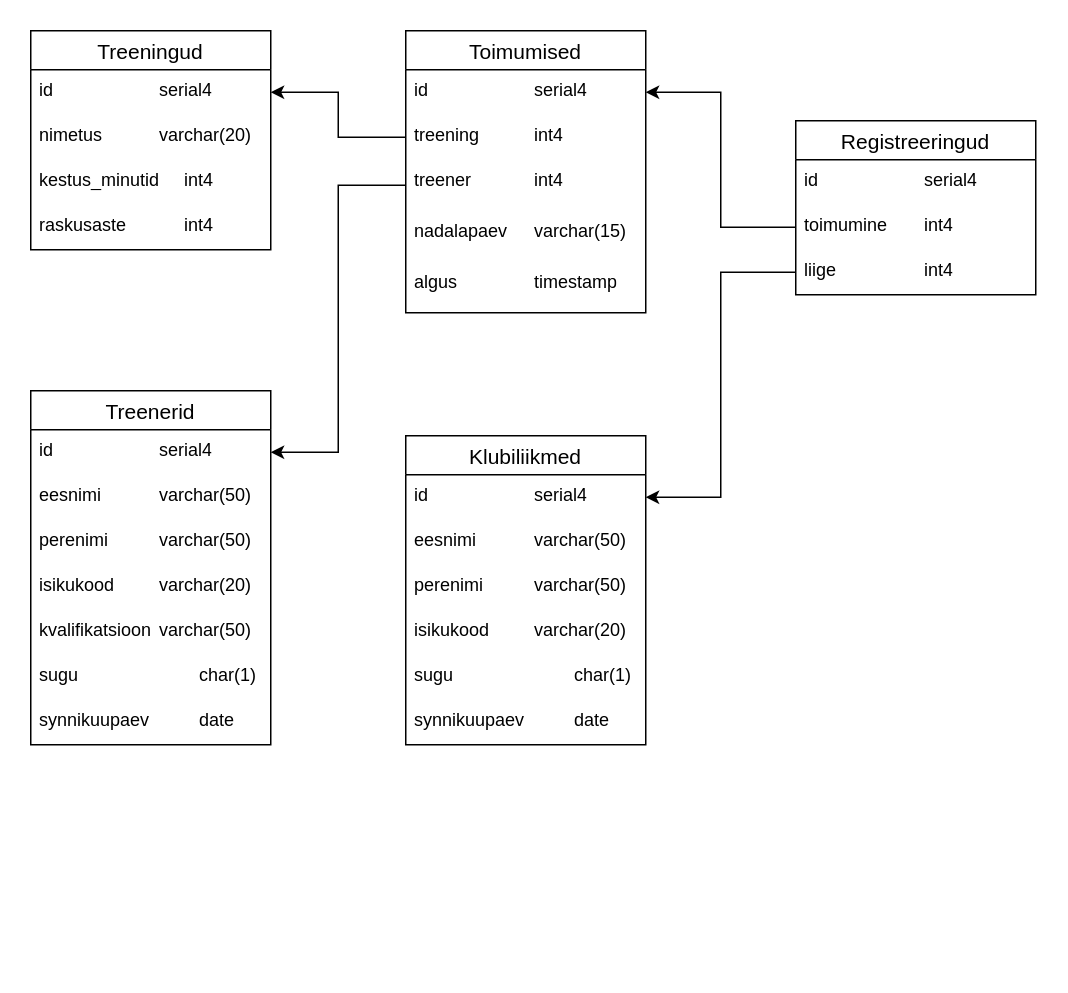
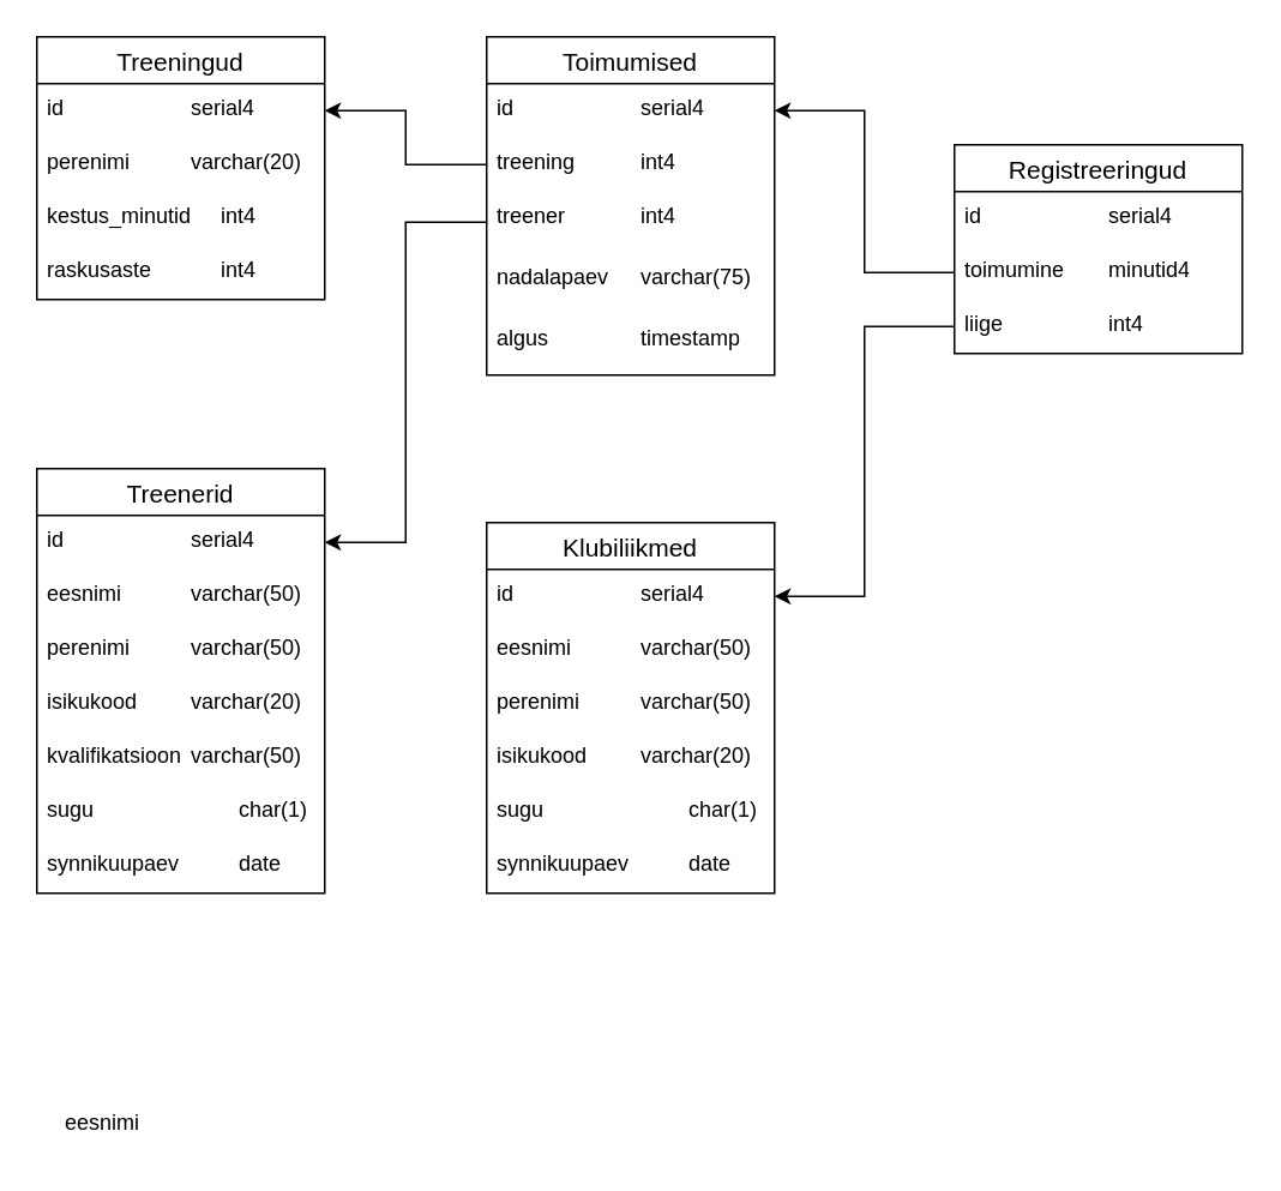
  <mxCell id="0" />
  <mxCell id="1" parent="0" />
  <mxCell id="2" value="Treeningud" style="swimlane;fontStyle=0;childLayout=stackLayout;horizontal=1;startSize=26;horizontalStack=0;resizeParent=1;resizeParentMax=0;resizeLast=0;collapsible=1;marginBottom=0;align=center;fontSize=14;" vertex="1" parent="1"><mxGeometry x="20" y="20" width="160" height="146" as="geometry" /></mxCell>
  <mxCell id="3" value="id&lt;span style=&quot;white-space: pre;&quot;&gt;&#09;&lt;/span&gt;&lt;span style=&quot;white-space: pre;&quot;&gt;&#09;&lt;/span&gt;&lt;span style=&quot;white-space: pre;&quot;&gt;&#09;&lt;/span&gt;serial4" style="text;strokeColor=none;fillColor=none;spacingLeft=4;spacingRight=4;overflow=hidden;rotatable=0;points=[[0,0.5],[1,0.5]];portConstraint=eastwest;fontSize=12;whiteSpace=wrap;html=1;" vertex="1" parent="2"><mxGeometry y="26" width="160" height="30" as="geometry" /></mxCell>
- <mxCell id="4" value="nimetus&lt;span style=&quot;white-space: pre;&quot;&gt;&#09;&lt;/span&gt;&lt;span style=&quot;white-space: pre;&quot;&gt;&#09;&lt;/span&gt;varchar(20)" style="text;strokeColor=none;fillColor=none;spacingLeft=4;spacingRight=4;overflow=hidden;rotatable=0;points=[[0,0.5],[1,0.5]];portConstraint=eastwest;fontSize=12;whiteSpace=wrap;html=1;" vertex="1" parent="2"><mxGeometry y="56" width="160" height="30" as="geometry" /></mxCell>
+ <mxCell id="4" value="perenimi&lt;span style=&quot;white-space: pre;&quot;&gt;&#09;&lt;/span&gt;&lt;span style=&quot;white-space: pre;&quot;&gt;&#09;&lt;/span&gt;varchar(20)" style="text;strokeColor=none;fillColor=none;spacingLeft=4;spacingRight=4;overflow=hidden;rotatable=0;points=[[0,0.5],[1,0.5]];portConstraint=eastwest;fontSize=12;whiteSpace=wrap;html=1;" vertex="1" parent="2"><mxGeometry y="56" width="160" height="30" as="geometry" /></mxCell>
  <mxCell id="5" value="kestus_minutid&amp;nbsp; &amp;nbsp; &amp;nbsp;int4" style="text;strokeColor=none;fillColor=none;spacingLeft=4;spacingRight=4;overflow=hidden;rotatable=0;points=[[0,0.5],[1,0.5]];portConstraint=eastwest;fontSize=12;whiteSpace=wrap;html=1;" vertex="1" parent="2"><mxGeometry y="86" width="160" height="30" as="geometry" /></mxCell>
  <mxCell id="6" value="raskusaste&lt;span style=&quot;white-space: pre;&quot;&gt;&#09;&lt;/span&gt;&amp;nbsp; &amp;nbsp; &amp;nbsp;int4" style="text;strokeColor=none;fillColor=none;spacingLeft=4;spacingRight=4;overflow=hidden;rotatable=0;points=[[0,0.5],[1,0.5]];portConstraint=eastwest;fontSize=12;whiteSpace=wrap;html=1;" vertex="1" parent="2"><mxGeometry y="116" width="160" height="30" as="geometry" /></mxCell>
  <mxCell id="7" value="Treenerid" style="swimlane;fontStyle=0;childLayout=stackLayout;horizontal=1;startSize=26;horizontalStack=0;resizeParent=1;resizeParentMax=0;resizeLast=0;collapsible=1;marginBottom=0;align=center;fontSize=14;" vertex="1" parent="1"><mxGeometry x="20" y="260" width="160" height="236" as="geometry" /></mxCell>
  <mxCell id="8" value="id&lt;span style=&quot;white-space: pre;&quot;&gt;&#09;&lt;/span&gt;&lt;span style=&quot;white-space: pre;&quot;&gt;&#09;&lt;/span&gt;&lt;span style=&quot;white-space: pre;&quot;&gt;&#09;&lt;/span&gt;serial4" style="text;strokeColor=none;fillColor=none;spacingLeft=4;spacingRight=4;overflow=hidden;rotatable=0;points=[[0,0.5],[1,0.5]];portConstraint=eastwest;fontSize=12;whiteSpace=wrap;html=1;" vertex="1" parent="7"><mxGeometry y="26" width="160" height="30" as="geometry" /></mxCell>
  <mxCell id="9" value="eesnimi&lt;span style=&quot;white-space: pre;&quot;&gt;&#09;&lt;/span&gt;&lt;span style=&quot;white-space: pre;&quot;&gt;&#09;&lt;/span&gt;varchar(50)" style="text;strokeColor=none;fillColor=none;spacingLeft=4;spacingRight=4;overflow=hidden;rotatable=0;points=[[0,0.5],[1,0.5]];portConstraint=eastwest;fontSize=12;whiteSpace=wrap;html=1;" vertex="1" parent="7"><mxGeometry y="56" width="160" height="30" as="geometry" /></mxCell>
  <mxCell id="10" value="perenimi&lt;span style=&quot;white-space: pre;&quot;&gt;&#09;&lt;/span&gt;&lt;span style=&quot;white-space: pre;&quot;&gt;&#09;&lt;/span&gt;varchar(50)" style="text;strokeColor=none;fillColor=none;spacingLeft=4;spacingRight=4;overflow=hidden;rotatable=0;points=[[0,0.5],[1,0.5]];portConstraint=eastwest;fontSize=12;whiteSpace=wrap;html=1;" vertex="1" parent="7"><mxGeometry y="86" width="160" height="30" as="geometry" /></mxCell>
  <mxCell id="11" value="isikukood&lt;span style=&quot;white-space: pre;&quot;&gt;&#09;&lt;/span&gt;&lt;span style=&quot;white-space: pre;&quot;&gt;&#09;&lt;/span&gt;varchar(20)" style="text;strokeColor=none;fillColor=none;spacingLeft=4;spacingRight=4;overflow=hidden;rotatable=0;points=[[0,0.5],[1,0.5]];portConstraint=eastwest;fontSize=12;whiteSpace=wrap;html=1;" vertex="1" parent="7"><mxGeometry y="116" width="160" height="30" as="geometry" /></mxCell>
  <mxCell id="12" value="kvalifikatsioon&lt;span style=&quot;white-space: pre;&quot;&gt;&#09;&lt;/span&gt;varchar(50)" style="text;strokeColor=none;fillColor=none;spacingLeft=4;spacingRight=4;overflow=hidden;rotatable=0;points=[[0,0.5],[1,0.5]];portConstraint=eastwest;fontSize=12;whiteSpace=wrap;html=1;" vertex="1" parent="7"><mxGeometry y="146" width="160" height="30" as="geometry" /></mxCell>
  <mxCell id="13" value="sugu&lt;span style=&quot;white-space: pre;&quot;&gt;&#09;&lt;/span&gt;&lt;span style=&quot;white-space: pre;&quot;&gt;&#09;&lt;span style=&quot;white-space: pre;&quot;&gt;&#09;&lt;/span&gt;&lt;/span&gt;char(1)" style="text;strokeColor=none;fillColor=none;spacingLeft=4;spacingRight=4;overflow=hidden;rotatable=0;points=[[0,0.5],[1,0.5]];portConstraint=eastwest;fontSize=12;whiteSpace=wrap;html=1;" vertex="1" parent="7"><mxGeometry y="176" width="160" height="30" as="geometry" /></mxCell>
  <mxCell id="14" value="synnikuupaev&lt;span style=&quot;white-space: pre;&quot;&gt;&#09;&lt;/span&gt;&lt;span style=&quot;white-space: pre;&quot;&gt;&#09;&lt;/span&gt;date" style="text;strokeColor=none;fillColor=none;spacingLeft=4;spacingRight=4;overflow=hidden;rotatable=0;points=[[0,0.5],[1,0.5]];portConstraint=eastwest;fontSize=12;whiteSpace=wrap;html=1;" vertex="1" parent="7"><mxGeometry y="206" width="160" height="30" as="geometry" /></mxCell>
  <mxCell id="15" value="Klubiliikmed" style="swimlane;fontStyle=0;childLayout=stackLayout;horizontal=1;startSize=26;horizontalStack=0;resizeParent=1;resizeParentMax=0;resizeLast=0;collapsible=1;marginBottom=0;align=center;fontSize=14;" vertex="1" parent="1"><mxGeometry x="270" y="290" width="160" height="206" as="geometry" /></mxCell>
  <mxCell id="16" value="id&lt;span style=&quot;white-space: pre;&quot;&gt;&#09;&lt;/span&gt;&lt;span style=&quot;white-space: pre;&quot;&gt;&#09;&lt;/span&gt;&lt;span style=&quot;white-space: pre;&quot;&gt;&#09;&lt;/span&gt;serial4" style="text;strokeColor=none;fillColor=none;spacingLeft=4;spacingRight=4;overflow=hidden;rotatable=0;points=[[0,0.5],[1,0.5]];portConstraint=eastwest;fontSize=12;whiteSpace=wrap;html=1;" vertex="1" parent="15"><mxGeometry y="26" width="160" height="30" as="geometry" /></mxCell>
  <mxCell id="17" value="eesnimi&lt;span style=&quot;white-space: pre;&quot;&gt;&#09;&lt;/span&gt;&lt;span style=&quot;white-space: pre;&quot;&gt;&#09;&lt;/span&gt;varchar(50)" style="text;strokeColor=none;fillColor=none;spacingLeft=4;spacingRight=4;overflow=hidden;rotatable=0;points=[[0,0.5],[1,0.5]];portConstraint=eastwest;fontSize=12;whiteSpace=wrap;html=1;" vertex="1" parent="15"><mxGeometry y="56" width="160" height="30" as="geometry" /></mxCell>
  <mxCell id="18" value="perenimi&lt;span style=&quot;white-space: pre;&quot;&gt;&#09;&lt;/span&gt;&lt;span style=&quot;white-space: pre;&quot;&gt;&#09;&lt;/span&gt;varchar(50)" style="text;strokeColor=none;fillColor=none;spacingLeft=4;spacingRight=4;overflow=hidden;rotatable=0;points=[[0,0.5],[1,0.5]];portConstraint=eastwest;fontSize=12;whiteSpace=wrap;html=1;" vertex="1" parent="15"><mxGeometry y="86" width="160" height="30" as="geometry" /></mxCell>
  <mxCell id="19" value="isikukood&lt;span style=&quot;white-space: pre;&quot;&gt;&#09;&lt;/span&gt;&lt;span style=&quot;white-space: pre;&quot;&gt;&#09;&lt;/span&gt;varchar(20)" style="text;strokeColor=none;fillColor=none;spacingLeft=4;spacingRight=4;overflow=hidden;rotatable=0;points=[[0,0.5],[1,0.5]];portConstraint=eastwest;fontSize=12;whiteSpace=wrap;html=1;" vertex="1" parent="15"><mxGeometry y="116" width="160" height="30" as="geometry" /></mxCell>
  <mxCell id="20" value="sugu&lt;span style=&quot;white-space: pre;&quot;&gt;&#09;&lt;/span&gt;&lt;span style=&quot;white-space: pre;&quot;&gt;&#09;&lt;/span&gt;&lt;span style=&quot;white-space: pre;&quot;&gt;&#09;&lt;/span&gt;char(1)" style="text;strokeColor=none;fillColor=none;spacingLeft=4;spacingRight=4;overflow=hidden;rotatable=0;points=[[0,0.5],[1,0.5]];portConstraint=eastwest;fontSize=12;whiteSpace=wrap;html=1;" vertex="1" parent="15"><mxGeometry y="146" width="160" height="30" as="geometry" /></mxCell>
  <mxCell id="21" value="synnikuupaev&lt;span style=&quot;white-space: pre;&quot;&gt;&#09;&lt;/span&gt;&lt;span style=&quot;white-space: pre;&quot;&gt;&#09;&lt;/span&gt;date" style="text;strokeColor=none;fillColor=none;spacingLeft=4;spacingRight=4;overflow=hidden;rotatable=0;points=[[0,0.5],[1,0.5]];portConstraint=eastwest;fontSize=12;whiteSpace=wrap;html=1;" vertex="1" parent="15"><mxGeometry y="176" width="160" height="30" as="geometry" /></mxCell>
  <mxCell id="22" value="Toimumised" style="swimlane;fontStyle=0;childLayout=stackLayout;horizontal=1;startSize=26;horizontalStack=0;resizeParent=1;resizeParentMax=0;resizeLast=0;collapsible=1;marginBottom=0;align=center;fontSize=14;" vertex="1" parent="1"><mxGeometry x="270" y="20" width="160" height="188" as="geometry" /></mxCell>
  <mxCell id="23" value="id&lt;span style=&quot;white-space: pre;&quot;&gt;&#09;&lt;/span&gt;&lt;span style=&quot;white-space: pre;&quot;&gt;&#09;&lt;/span&gt;&lt;span style=&quot;white-space: pre;&quot;&gt;&#09;&lt;/span&gt;serial4" style="text;strokeColor=none;fillColor=none;spacingLeft=4;spacingRight=4;overflow=hidden;rotatable=0;points=[[0,0.5],[1,0.5]];portConstraint=eastwest;fontSize=12;whiteSpace=wrap;html=1;" vertex="1" parent="22"><mxGeometry y="26" width="160" height="30" as="geometry" /></mxCell>
  <mxCell id="24" value="treening&lt;span style=&quot;white-space: pre;&quot;&gt;&#09;&lt;/span&gt;&lt;span style=&quot;white-space: pre;&quot;&gt;&#09;&lt;/span&gt;int4" style="text;strokeColor=none;fillColor=none;spacingLeft=4;spacingRight=4;overflow=hidden;rotatable=0;points=[[0,0.5],[1,0.5]];portConstraint=eastwest;fontSize=12;whiteSpace=wrap;html=1;" vertex="1" parent="22"><mxGeometry y="56" width="160" height="30" as="geometry" /></mxCell>
  <mxCell id="25" value="treener&lt;span style=&quot;white-space: pre;&quot;&gt;&#09;&lt;/span&gt;&lt;span style=&quot;white-space: pre;&quot;&gt;&#09;&lt;/span&gt;int4" style="text;strokeColor=none;fillColor=none;spacingLeft=4;spacingRight=4;overflow=hidden;rotatable=0;points=[[0,0.5],[1,0.5]];portConstraint=eastwest;fontSize=12;whiteSpace=wrap;html=1;" vertex="1" parent="22"><mxGeometry y="86" width="160" height="34" as="geometry" /></mxCell>
- <mxCell id="26" value="nadalapaev&lt;span style=&quot;white-space: pre;&quot;&gt;&#09;&lt;/span&gt;varchar(15)" style="text;strokeColor=none;fillColor=none;spacingLeft=4;spacingRight=4;overflow=hidden;rotatable=0;points=[[0,0.5],[1,0.5]];portConstraint=eastwest;fontSize=12;whiteSpace=wrap;html=1;" vertex="1" parent="22"><mxGeometry y="120" width="160" height="34" as="geometry" /></mxCell>
+ <mxCell id="26" value="nadalapaev&lt;span style=&quot;white-space: pre;&quot;&gt;&#09;&lt;/span&gt;varchar(75)" style="text;strokeColor=none;fillColor=none;spacingLeft=4;spacingRight=4;overflow=hidden;rotatable=0;points=[[0,0.5],[1,0.5]];portConstraint=eastwest;fontSize=12;whiteSpace=wrap;html=1;" vertex="1" parent="22"><mxGeometry y="120" width="160" height="34" as="geometry" /></mxCell>
  <mxCell id="27" value="algus&lt;span style=&quot;white-space: pre;&quot;&gt;&#09;&lt;/span&gt;&lt;span style=&quot;white-space: pre;&quot;&gt;&#09;&lt;/span&gt;timestamp" style="text;strokeColor=none;fillColor=none;spacingLeft=4;spacingRight=4;overflow=hidden;rotatable=0;points=[[0,0.5],[1,0.5]];portConstraint=eastwest;fontSize=12;whiteSpace=wrap;html=1;" vertex="1" parent="22"><mxGeometry y="154" width="160" height="34" as="geometry" /></mxCell>
  <mxCell id="28" value="Registreeringud" style="swimlane;fontStyle=0;childLayout=stackLayout;horizontal=1;startSize=26;horizontalStack=0;resizeParent=1;resizeParentMax=0;resizeLast=0;collapsible=1;marginBottom=0;align=center;fontSize=14;" vertex="1" parent="1"><mxGeometry x="530" y="80" width="160" height="116" as="geometry" /></mxCell>
  <mxCell id="29" value="id&lt;span style=&quot;white-space: pre;&quot;&gt;&#09;&lt;/span&gt;&lt;span style=&quot;white-space: pre;&quot;&gt;&#09;&lt;/span&gt;&lt;span style=&quot;white-space: pre;&quot;&gt;&#09;&lt;/span&gt;serial4" style="text;strokeColor=none;fillColor=none;spacingLeft=4;spacingRight=4;overflow=hidden;rotatable=0;points=[[0,0.5],[1,0.5]];portConstraint=eastwest;fontSize=12;whiteSpace=wrap;html=1;" vertex="1" parent="28"><mxGeometry y="26" width="160" height="30" as="geometry" /></mxCell>
- <mxCell id="30" value="toimumine&lt;span style=&quot;white-space: pre;&quot;&gt;&#09;&lt;/span&gt;int4" style="text;strokeColor=none;fillColor=none;spacingLeft=4;spacingRight=4;overflow=hidden;rotatable=0;points=[[0,0.5],[1,0.5]];portConstraint=eastwest;fontSize=12;whiteSpace=wrap;html=1;" vertex="1" parent="28"><mxGeometry y="56" width="160" height="30" as="geometry" /></mxCell>
+ <mxCell id="30" value="toimumine&lt;span style=&quot;white-space: pre;&quot;&gt;&#09;&lt;/span&gt;minutid4" style="text;strokeColor=none;fillColor=none;spacingLeft=4;spacingRight=4;overflow=hidden;rotatable=0;points=[[0,0.5],[1,0.5]];portConstraint=eastwest;fontSize=12;whiteSpace=wrap;html=1;" vertex="1" parent="28"><mxGeometry y="56" width="160" height="30" as="geometry" /></mxCell>
  <mxCell id="31" value="liige&lt;span style=&quot;white-space: pre;&quot;&gt;&#09;&lt;/span&gt;&lt;span style=&quot;white-space: pre;&quot;&gt;&#09;&lt;/span&gt;&lt;span style=&quot;white-space: pre;&quot;&gt;&#09;&lt;/span&gt;int4" style="text;strokeColor=none;fillColor=none;spacingLeft=4;spacingRight=4;overflow=hidden;rotatable=0;points=[[0,0.5],[1,0.5]];portConstraint=eastwest;fontSize=12;whiteSpace=wrap;html=1;" vertex="1" parent="28"><mxGeometry y="86" width="160" height="30" as="geometry" /></mxCell>
+ <mxCell id="32" value="eesnimi" style="text;strokeColor=none;fillColor=none;spacingLeft=4;spacingRight=4;overflow=hidden;rotatable=0;points=[[0,0.5],[1,0.5]];portConstraint=eastwest;fontSize=12;whiteSpace=wrap;html=1;" vertex="1" parent="1"><mxGeometry x="30" y="610" width="160" height="30" as="geometry" /></mxCell>
  <mxCell id="33" style="edgeStyle=orthogonalEdgeStyle;rounded=0;orthogonalLoop=1;jettySize=auto;html=1;entryX=1;entryY=0.5;entryDx=0;entryDy=0;" edge="1" parent="1" source="24" target="3"><mxGeometry relative="1" as="geometry" /></mxCell>
  <mxCell id="34" style="edgeStyle=orthogonalEdgeStyle;rounded=0;orthogonalLoop=1;jettySize=auto;html=1;entryX=1;entryY=0.5;entryDx=0;entryDy=0;" edge="1" parent="1" source="25" target="8"><mxGeometry relative="1" as="geometry" /></mxCell>
  <mxCell id="35" style="edgeStyle=orthogonalEdgeStyle;rounded=0;orthogonalLoop=1;jettySize=auto;html=1;exitX=0;exitY=0.5;exitDx=0;exitDy=0;entryX=1;entryY=0.5;entryDx=0;entryDy=0;" edge="1" parent="1" source="30" target="23"><mxGeometry relative="1" as="geometry" /></mxCell>
  <mxCell id="36" style="edgeStyle=orthogonalEdgeStyle;rounded=0;orthogonalLoop=1;jettySize=auto;html=1;exitX=0;exitY=0.5;exitDx=0;exitDy=0;entryX=1;entryY=0.5;entryDx=0;entryDy=0;" edge="1" parent="1" source="31" target="16"><mxGeometry relative="1" as="geometry" /></mxCell>
